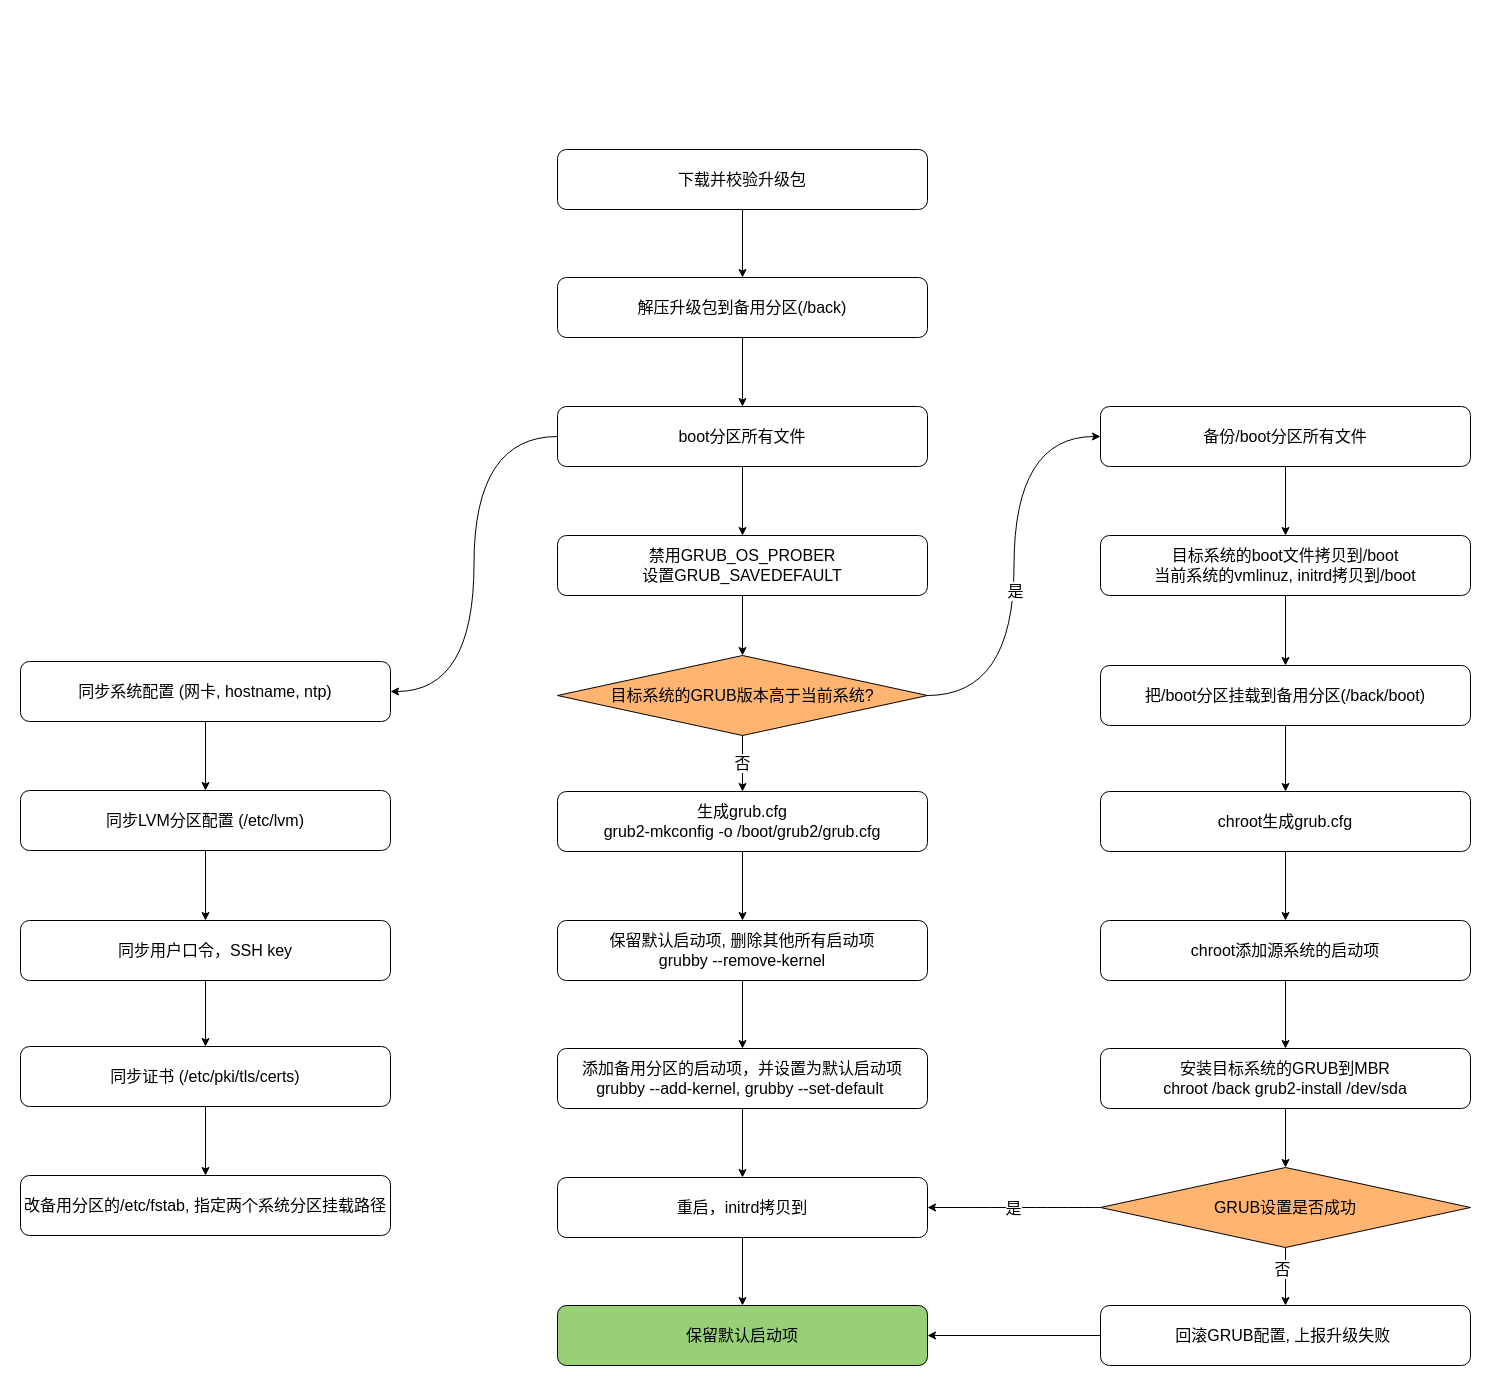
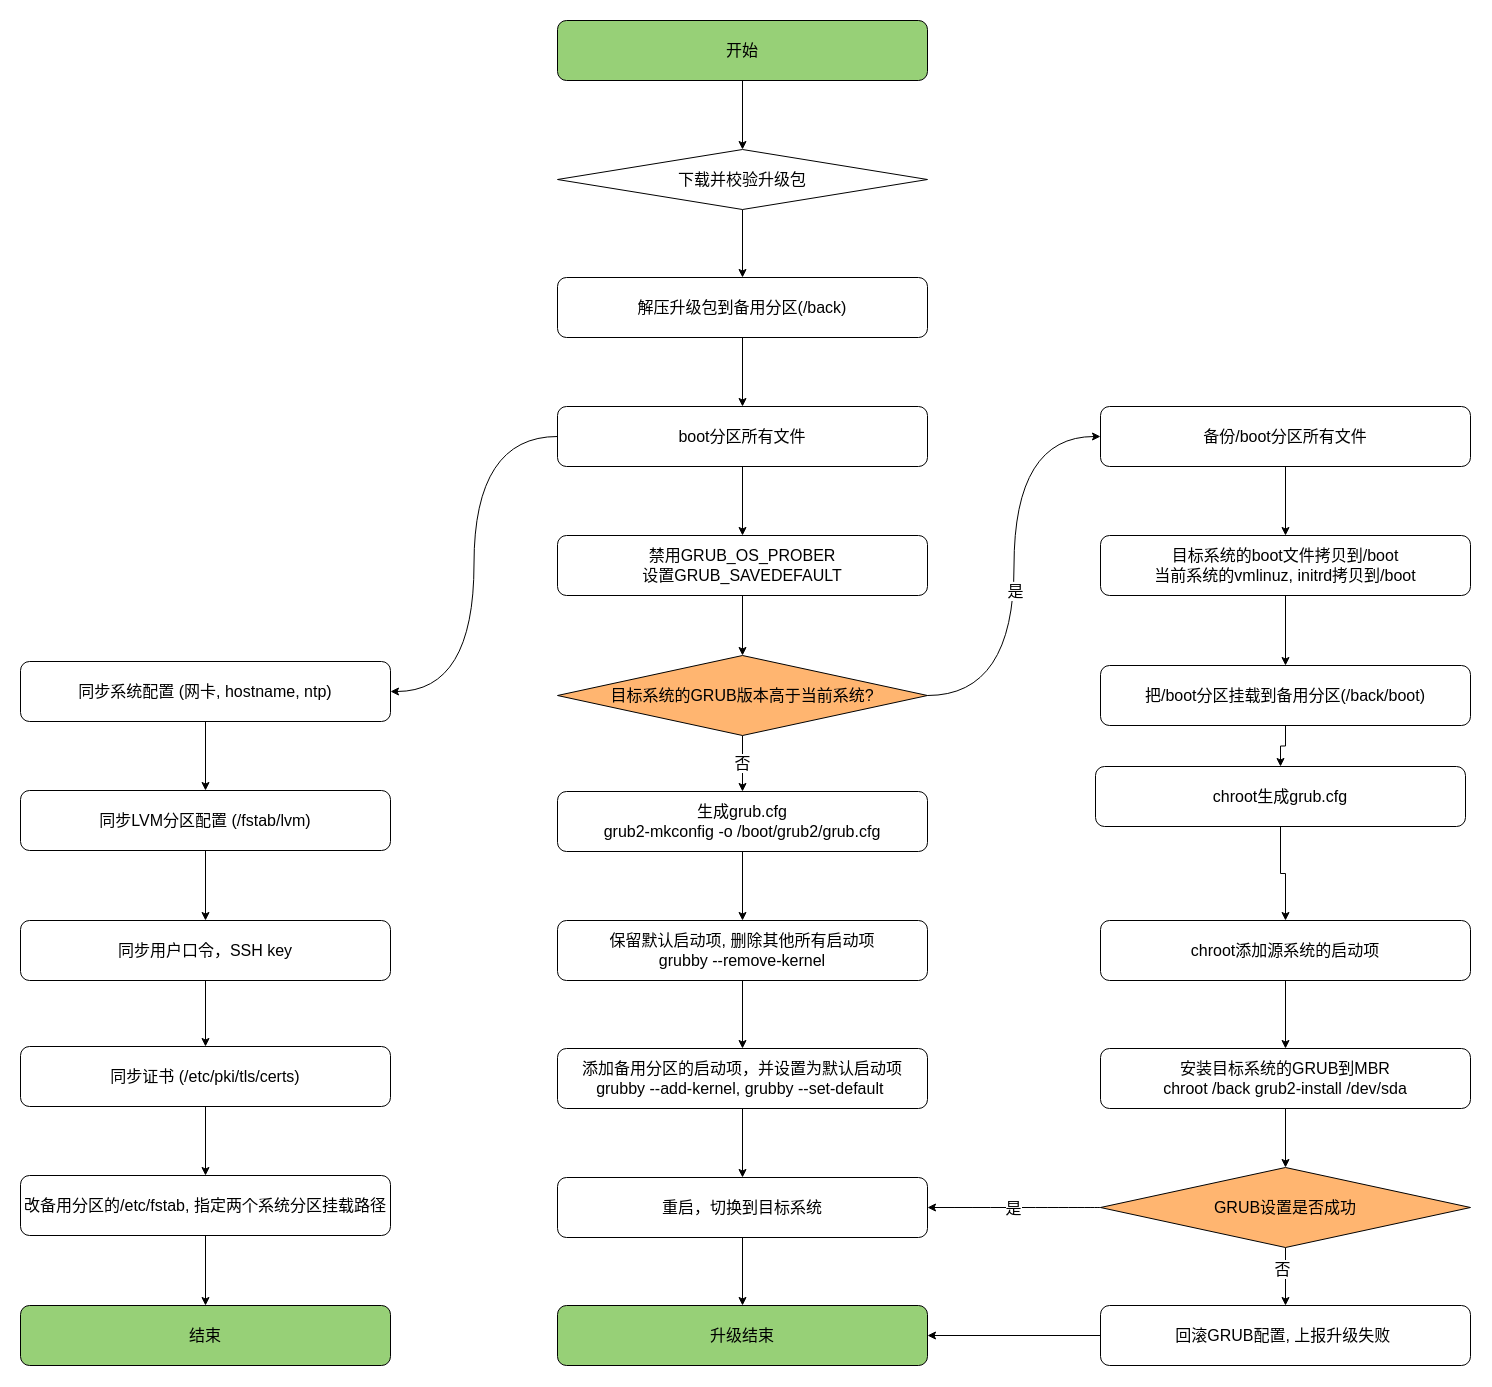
  <mxCell id="0" />
  <mxCell id="1" parent="0" />
+ <mxCell id="2" style="edgeStyle=orthogonalEdgeStyle;rounded=0;orthogonalLoop=1;jettySize=auto;html=1;entryX=0.5;entryY=0;entryDx=0;entryDy=0;" parent="1" source="3" target="5" edge="1"><mxGeometry relative="1" as="geometry" /></mxCell>
+ <mxCell id="3" value="开始" style="rounded=1;whiteSpace=wrap;html=1;fontSize=16;fillColor=light-dark(#97D077,var(--ge-dark-color, #121212));flipH=1;flipV=1;" parent="1" vertex="1"><mxGeometry x="557" y="20" width="370" height="60" as="geometry" /></mxCell>
  <mxCell id="4" style="edgeStyle=orthogonalEdgeStyle;rounded=0;orthogonalLoop=1;jettySize=auto;html=1;fontSize=16;" parent="1" source="5" target="7" edge="1"><mxGeometry relative="1" as="geometry" /></mxCell>
- <mxCell id="5" value="下载并校验升级包" style="rounded=1;whiteSpace=wrap;html=1;fontSize=16;flipH=1;flipV=1;" parent="1" vertex="1"><mxGeometry x="557" y="149" width="370" height="60" as="geometry" /></mxCell>
+ <mxCell id="5" value="下载并校验升级包" style="rhombus;whiteSpace=wrap;html=1;fontSize=16;flipH=1;flipV=1;" parent="1" vertex="1"><mxGeometry x="557" y="149" width="370" height="60" as="geometry" /></mxCell>
  <mxCell id="6" style="edgeStyle=orthogonalEdgeStyle;rounded=0;orthogonalLoop=1;jettySize=auto;html=1;fontSize=16;" parent="1" source="7" target="10" edge="1"><mxGeometry relative="1" as="geometry" /></mxCell>
  <mxCell id="7" value="解压升级包到备用分区(/back)" style="rounded=1;whiteSpace=wrap;html=1;fontSize=16;flipH=1;flipV=1;" parent="1" vertex="1"><mxGeometry x="557" y="277" width="370" height="60" as="geometry" /></mxCell>
  <mxCell id="8" style="edgeStyle=orthogonalEdgeStyle;rounded=0;orthogonalLoop=1;jettySize=auto;html=1;fontSize=16;" parent="1" source="10" target="12" edge="1"><mxGeometry relative="1" as="geometry" /></mxCell>
  <mxCell id="9" style="edgeStyle=orthogonalEdgeStyle;rounded=0;orthogonalLoop=1;jettySize=auto;html=1;entryX=1;entryY=0.5;entryDx=0;entryDy=0;curved=1;fontSize=16;" parent="1" source="10" target="46" edge="1"><mxGeometry relative="1" as="geometry" /></mxCell>
  <mxCell id="10" value="boot分区所有文件" style="rounded=1;whiteSpace=wrap;html=1;fontSize=16;flipH=1;flipV=1;" parent="1" vertex="1"><mxGeometry x="557" y="406" width="370" height="60" as="geometry" /></mxCell>
  <mxCell id="11" style="edgeStyle=orthogonalEdgeStyle;rounded=0;orthogonalLoop=1;jettySize=auto;html=1;fontSize=16;" parent="1" source="12" target="17" edge="1"><mxGeometry relative="1" as="geometry" /></mxCell>
  <mxCell id="12" value="禁用GRUB_OS_PROBER&lt;div&gt;设置GRUB_SAVEDEFAULT&lt;/div&gt;" style="rounded=1;whiteSpace=wrap;html=1;fontSize=16;flipH=1;flipV=1;" parent="1" vertex="1"><mxGeometry x="557" y="535" width="370" height="60" as="geometry" /></mxCell>
  <mxCell id="13" style="edgeStyle=orthogonalEdgeStyle;rounded=0;orthogonalLoop=1;jettySize=auto;html=1;fontSize=16;" parent="1" source="17" target="19" edge="1"><mxGeometry relative="1" as="geometry" /></mxCell>
  <mxCell id="14" value="否" style="edgeLabel;html=1;align=center;verticalAlign=middle;resizable=0;points=[];fontSize=16;" parent="13" vertex="1" connectable="0"><mxGeometry x="-0.036" y="-1" relative="1" as="geometry"><mxPoint as="offset" /></mxGeometry></mxCell>
  <mxCell id="15" style="edgeStyle=orthogonalEdgeStyle;rounded=0;orthogonalLoop=1;jettySize=auto;html=1;entryX=0;entryY=0.5;entryDx=0;entryDy=0;curved=1;fontSize=16;" parent="1" source="17" target="27" edge="1"><mxGeometry relative="1" as="geometry" /></mxCell>
  <mxCell id="16" value="&lt;font&gt;是&lt;/font&gt;" style="edgeLabel;html=1;align=center;verticalAlign=middle;resizable=0;points=[];fontSize=16;" parent="15" vertex="1" connectable="0"><mxGeometry x="-0.111" y="-1" relative="1" as="geometry"><mxPoint y="1" as="offset" /></mxGeometry></mxCell>
  <mxCell id="17" value="目标系统的GRUB版本高于当前系统?" style="rhombus;whiteSpace=wrap;html=1;fontSize=16;flipH=1;flipV=1;fillColor=light-dark(#FFB570,var(--ge-dark-color, #121212));" parent="1" vertex="1"><mxGeometry x="557" y="655" width="370" height="80" as="geometry" /></mxCell>
  <mxCell id="18" style="edgeStyle=orthogonalEdgeStyle;rounded=0;orthogonalLoop=1;jettySize=auto;html=1;fontSize=16;" parent="1" source="19" target="21" edge="1"><mxGeometry relative="1" as="geometry" /></mxCell>
  <mxCell id="19" value="&lt;div&gt;生成grub.cfg&lt;/div&gt;grub2-mkconfig -o /boot/grub2/grub.cfg" style="rounded=1;whiteSpace=wrap;html=1;fontSize=16;flipH=1;flipV=1;" parent="1" vertex="1"><mxGeometry x="557" y="791" width="370" height="60" as="geometry" /></mxCell>
  <mxCell id="20" style="edgeStyle=orthogonalEdgeStyle;rounded=0;orthogonalLoop=1;jettySize=auto;html=1;entryX=0.5;entryY=0;entryDx=0;entryDy=0;fontSize=16;" parent="1" source="21" target="23" edge="1"><mxGeometry relative="1" as="geometry" /></mxCell>
  <mxCell id="21" value="保留默认启动项, 删除其他所有启动项&lt;div&gt;grubby --remove-kernel&lt;/div&gt;" style="rounded=1;whiteSpace=wrap;html=1;fontSize=16;flipH=1;flipV=1;" parent="1" vertex="1"><mxGeometry x="557" y="920" width="370" height="60" as="geometry" /></mxCell>
  <mxCell id="22" style="edgeStyle=orthogonalEdgeStyle;rounded=0;orthogonalLoop=1;jettySize=auto;html=1;fontSize=16;" parent="1" source="23" target="25" edge="1"><mxGeometry relative="1" as="geometry" /></mxCell>
  <mxCell id="23" value="添加备用分区的启动项，并设置为默认启动项&lt;div&gt;grubby --add-kernel,&amp;nbsp;&lt;span style=&quot;background-color: transparent; color: light-dark(rgb(0, 0, 0), rgb(255, 255, 255));&quot;&gt;grubby --set-default&amp;nbsp;&lt;/span&gt;&lt;/div&gt;" style="rounded=1;whiteSpace=wrap;html=1;fontSize=16;flipH=1;flipV=1;" parent="1" vertex="1"><mxGeometry x="557" y="1048" width="370" height="60" as="geometry" /></mxCell>
  <mxCell id="24" style="edgeStyle=orthogonalEdgeStyle;rounded=0;orthogonalLoop=1;jettySize=auto;html=1;fontSize=16;" parent="1" source="25" target="55" edge="1"><mxGeometry relative="1" as="geometry" /></mxCell>
- <mxCell id="25" value="重启，initrd拷贝到" style="rounded=1;whiteSpace=wrap;html=1;fontSize=16;flipH=1;flipV=1;" parent="1" vertex="1"><mxGeometry x="557" y="1177" width="370" height="60" as="geometry" /></mxCell>
+ <mxCell id="25" value="重启，切换到目标系统" style="rounded=1;whiteSpace=wrap;html=1;fontSize=16;flipH=1;flipV=1;" parent="1" vertex="1"><mxGeometry x="557" y="1177" width="370" height="60" as="geometry" /></mxCell>
  <mxCell id="26" style="edgeStyle=orthogonalEdgeStyle;rounded=0;orthogonalLoop=1;jettySize=auto;html=1;entryX=0.5;entryY=0;entryDx=0;entryDy=0;" parent="1" source="27" target="29" edge="1"><mxGeometry relative="1" as="geometry" /></mxCell>
  <mxCell id="27" value="&lt;div&gt;备份/boot分区所有文件&lt;/div&gt;" style="rounded=1;whiteSpace=wrap;html=1;fontSize=16;" parent="1" vertex="1"><mxGeometry x="1100" y="406" width="370" height="60" as="geometry" /></mxCell>
  <mxCell id="28" style="edgeStyle=orthogonalEdgeStyle;rounded=0;orthogonalLoop=1;jettySize=auto;html=1;" parent="1" source="29" target="31" edge="1"><mxGeometry relative="1" as="geometry" /></mxCell>
  <mxCell id="29" value="目标系统的boot文件拷贝到/boot&lt;div&gt;当前系统的vmlinuz, initrd拷贝到/boot&lt;/div&gt;" style="rounded=1;whiteSpace=wrap;html=1;fontSize=16;" parent="1" vertex="1"><mxGeometry x="1100" y="535" width="370" height="60" as="geometry" /></mxCell>
  <mxCell id="30" style="edgeStyle=orthogonalEdgeStyle;rounded=0;orthogonalLoop=1;jettySize=auto;html=1;entryX=0.5;entryY=0;entryDx=0;entryDy=0;" parent="1" source="31" target="33" edge="1"><mxGeometry relative="1" as="geometry" /></mxCell>
  <mxCell id="31" value="把/boot分区挂载到备用分区(/back/boot)" style="rounded=1;whiteSpace=wrap;html=1;fontSize=16;" parent="1" vertex="1"><mxGeometry x="1100" y="665" width="370" height="60" as="geometry" /></mxCell>
  <mxCell id="32" style="edgeStyle=orthogonalEdgeStyle;rounded=0;orthogonalLoop=1;jettySize=auto;html=1;entryX=0.5;entryY=0;entryDx=0;entryDy=0;" parent="1" source="33" target="35" edge="1"><mxGeometry relative="1" as="geometry" /></mxCell>
- <mxCell id="33" value="chroot生成grub.cfg" style="rounded=1;whiteSpace=wrap;html=1;fontSize=16;" parent="1" vertex="1"><mxGeometry x="1100" y="791" width="370" height="60" as="geometry" /></mxCell>
+ <mxCell id="33" value="chroot生成grub.cfg" style="rounded=1;whiteSpace=wrap;html=1;fontSize=16;" parent="1" vertex="1"><mxGeometry x="1095" y="766" width="370" height="60" as="geometry" /></mxCell>
  <mxCell id="34" style="edgeStyle=orthogonalEdgeStyle;rounded=0;orthogonalLoop=1;jettySize=auto;html=1;entryX=0.5;entryY=0;entryDx=0;entryDy=0;" parent="1" source="35" target="37" edge="1"><mxGeometry relative="1" as="geometry" /></mxCell>
  <mxCell id="35" value="chroot添加源系统的启动项" style="rounded=1;whiteSpace=wrap;html=1;fontSize=16;" parent="1" vertex="1"><mxGeometry x="1100" y="920" width="370" height="60" as="geometry" /></mxCell>
  <mxCell id="36" style="edgeStyle=orthogonalEdgeStyle;rounded=0;orthogonalLoop=1;jettySize=auto;html=1;" parent="1" source="37" target="42" edge="1"><mxGeometry relative="1" as="geometry" /></mxCell>
  <mxCell id="37" value="安装目标系统的GRUB到MBR&lt;div&gt;chroot /back grub2-install /dev/sda&lt;/div&gt;" style="rounded=1;whiteSpace=wrap;html=1;fontSize=16;" parent="1" vertex="1"><mxGeometry x="1100" y="1048" width="370" height="60" as="geometry" /></mxCell>
  <mxCell id="38" style="edgeStyle=orthogonalEdgeStyle;rounded=0;orthogonalLoop=1;jettySize=auto;html=1;" parent="1" source="42" target="44" edge="1"><mxGeometry relative="1" as="geometry" /></mxCell>
  <mxCell id="39" value="否" style="edgeLabel;html=1;align=center;verticalAlign=middle;resizable=0;points=[];fontSize=16;" parent="38" vertex="1" connectable="0"><mxGeometry x="-0.262" y="-4" relative="1" as="geometry"><mxPoint as="offset" /></mxGeometry></mxCell>
  <mxCell id="40" style="edgeStyle=orthogonalEdgeStyle;rounded=0;orthogonalLoop=1;jettySize=auto;html=1;entryX=1;entryY=0.5;entryDx=0;entryDy=0;curved=1;" parent="1" source="42" target="25" edge="1"><mxGeometry relative="1" as="geometry" /></mxCell>
  <mxCell id="41" value="&lt;font style=&quot;font-size: 16px;&quot;&gt;是&lt;/font&gt;" style="edgeLabel;html=1;align=center;verticalAlign=middle;resizable=0;points=[];" parent="40" vertex="1" connectable="0"><mxGeometry x="0.02" relative="1" as="geometry"><mxPoint as="offset" /></mxGeometry></mxCell>
  <mxCell id="42" value="GRUB设置是否成功" style="rhombus;whiteSpace=wrap;html=1;fontSize=16;fillColor=light-dark(#FFB570,#000000);" parent="1" vertex="1"><mxGeometry x="1100" y="1167" width="370" height="80" as="geometry" /></mxCell>
  <mxCell id="43" style="edgeStyle=orthogonalEdgeStyle;rounded=0;orthogonalLoop=1;jettySize=auto;html=1;entryX=1;entryY=0.5;entryDx=0;entryDy=0;" parent="1" source="44" target="55" edge="1"><mxGeometry relative="1" as="geometry" /></mxCell>
  <mxCell id="44" value="回滚GRUB配置, 上报升级失败&amp;nbsp;" style="rounded=1;whiteSpace=wrap;html=1;fontSize=16;" parent="1" vertex="1"><mxGeometry x="1100" y="1305" width="370" height="60" as="geometry" /></mxCell>
  <mxCell id="45" style="edgeStyle=orthogonalEdgeStyle;rounded=0;orthogonalLoop=1;jettySize=auto;html=1;fontSize=16;" parent="1" source="46" target="48" edge="1"><mxGeometry relative="1" as="geometry" /></mxCell>
  <mxCell id="46" value="同步系统配置 (网卡, hostname, ntp)" style="rounded=1;whiteSpace=wrap;html=1;fontSize=16;" parent="1" vertex="1"><mxGeometry x="20" y="661" width="370" height="60" as="geometry" /></mxCell>
  <mxCell id="47" style="edgeStyle=orthogonalEdgeStyle;rounded=0;orthogonalLoop=1;jettySize=auto;html=1;fontSize=16;" parent="1" source="48" target="50" edge="1"><mxGeometry relative="1" as="geometry" /></mxCell>
- <mxCell id="48" value="同步LVM分区配置 (/etc/lvm)" style="rounded=1;whiteSpace=wrap;html=1;fontSize=16;" parent="1" vertex="1"><mxGeometry x="20" y="790" width="370" height="60" as="geometry" /></mxCell>
+ <mxCell id="48" value="同步LVM分区配置 (/fstab/lvm)" style="rounded=1;whiteSpace=wrap;html=1;fontSize=16;" parent="1" vertex="1"><mxGeometry x="20" y="790" width="370" height="60" as="geometry" /></mxCell>
  <mxCell id="49" style="edgeStyle=orthogonalEdgeStyle;rounded=0;orthogonalLoop=1;jettySize=auto;html=1;entryX=0.5;entryY=0;entryDx=0;entryDy=0;fontSize=16;" parent="1" source="50" target="52" edge="1"><mxGeometry relative="1" as="geometry" /></mxCell>
  <mxCell id="50" value="同步用户口令，SSH key" style="rounded=1;whiteSpace=wrap;html=1;fontSize=16;" parent="1" vertex="1"><mxGeometry x="20" y="920" width="370" height="60" as="geometry" /></mxCell>
  <mxCell id="51" style="edgeStyle=orthogonalEdgeStyle;rounded=0;orthogonalLoop=1;jettySize=auto;html=1;fontSize=16;" parent="1" source="52" target="54" edge="1"><mxGeometry relative="1" as="geometry" /></mxCell>
  <mxCell id="52" value="同步证书 (/etc/pki/tls/certs)" style="rounded=1;whiteSpace=wrap;html=1;fontSize=16;" parent="1" vertex="1"><mxGeometry x="20" y="1046" width="370" height="60" as="geometry" /></mxCell>
+ <mxCell id="53" style="edgeStyle=orthogonalEdgeStyle;rounded=0;orthogonalLoop=1;jettySize=auto;html=1;fontSize=16;" parent="1" source="54" target="56" edge="1"><mxGeometry relative="1" as="geometry" /></mxCell>
  <mxCell id="54" value="改备用分区的/etc/fstab, 指定两个系统分区挂载路径" style="rounded=1;whiteSpace=wrap;html=1;fontSize=16;" parent="1" vertex="1"><mxGeometry x="20" y="1175" width="370" height="60" as="geometry" /></mxCell>
- <mxCell id="55" value="保留默认启动项" style="rounded=1;whiteSpace=wrap;html=1;fontSize=16;flipH=1;flipV=1;fillColor=light-dark(#97D077,var(--ge-dark-color, #121212));" parent="1" vertex="1"><mxGeometry x="557" y="1305" width="370" height="60" as="geometry" /></mxCell>
+ <mxCell id="55" value="升级结束" style="rounded=1;whiteSpace=wrap;html=1;fontSize=16;flipH=1;flipV=1;fillColor=light-dark(#97D077,var(--ge-dark-color, #121212));" parent="1" vertex="1"><mxGeometry x="557" y="1305" width="370" height="60" as="geometry" /></mxCell>
+ <mxCell id="56" value="结束" style="rounded=1;whiteSpace=wrap;html=1;fontSize=16;flipH=1;flipV=1;fillColor=light-dark(#97D077,var(--ge-dark-color, #121212));" parent="1" vertex="1"><mxGeometry x="20" y="1305" width="370" height="60" as="geometry" /></mxCell>
